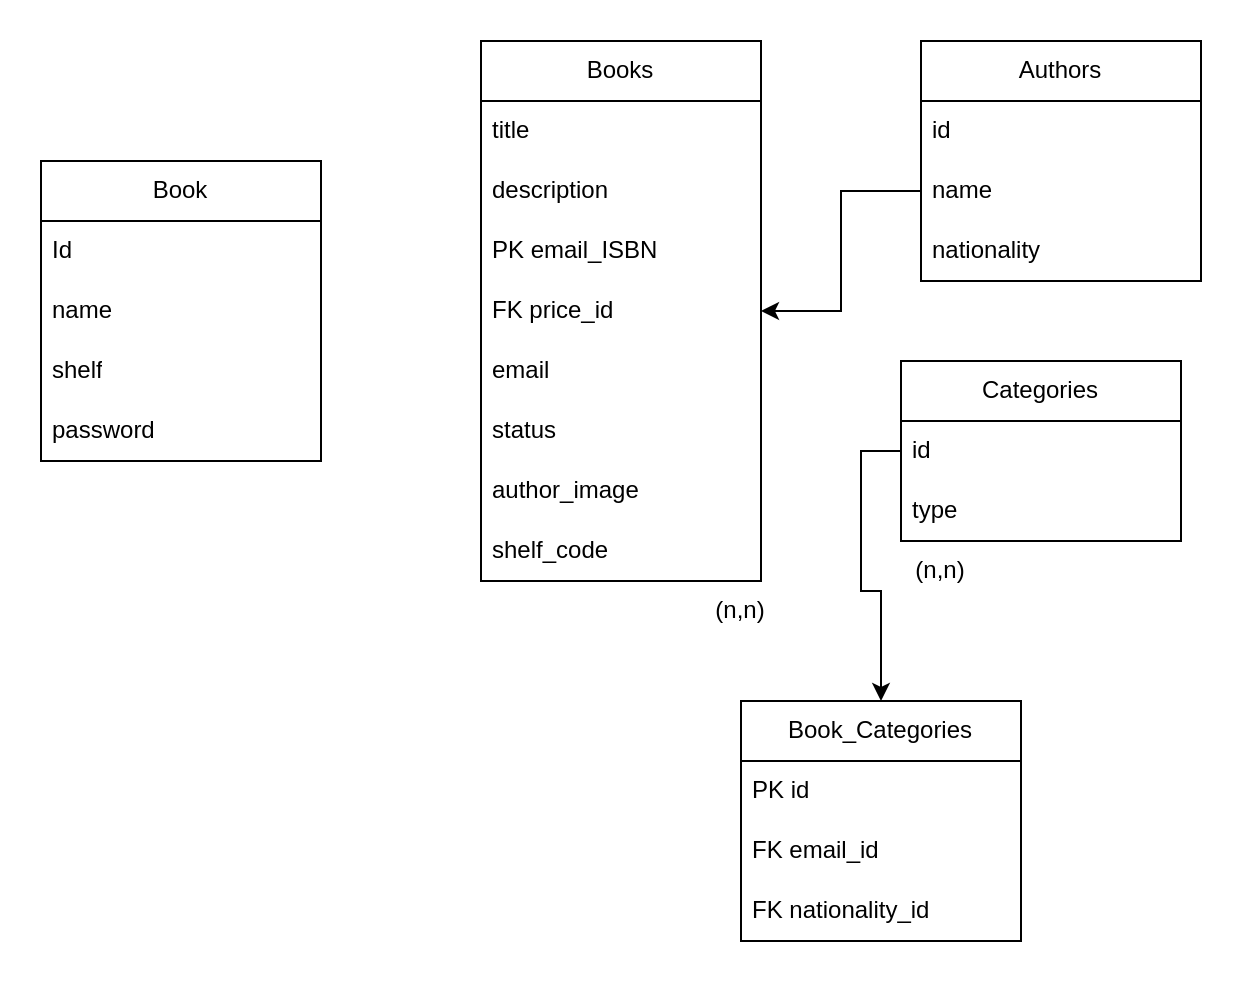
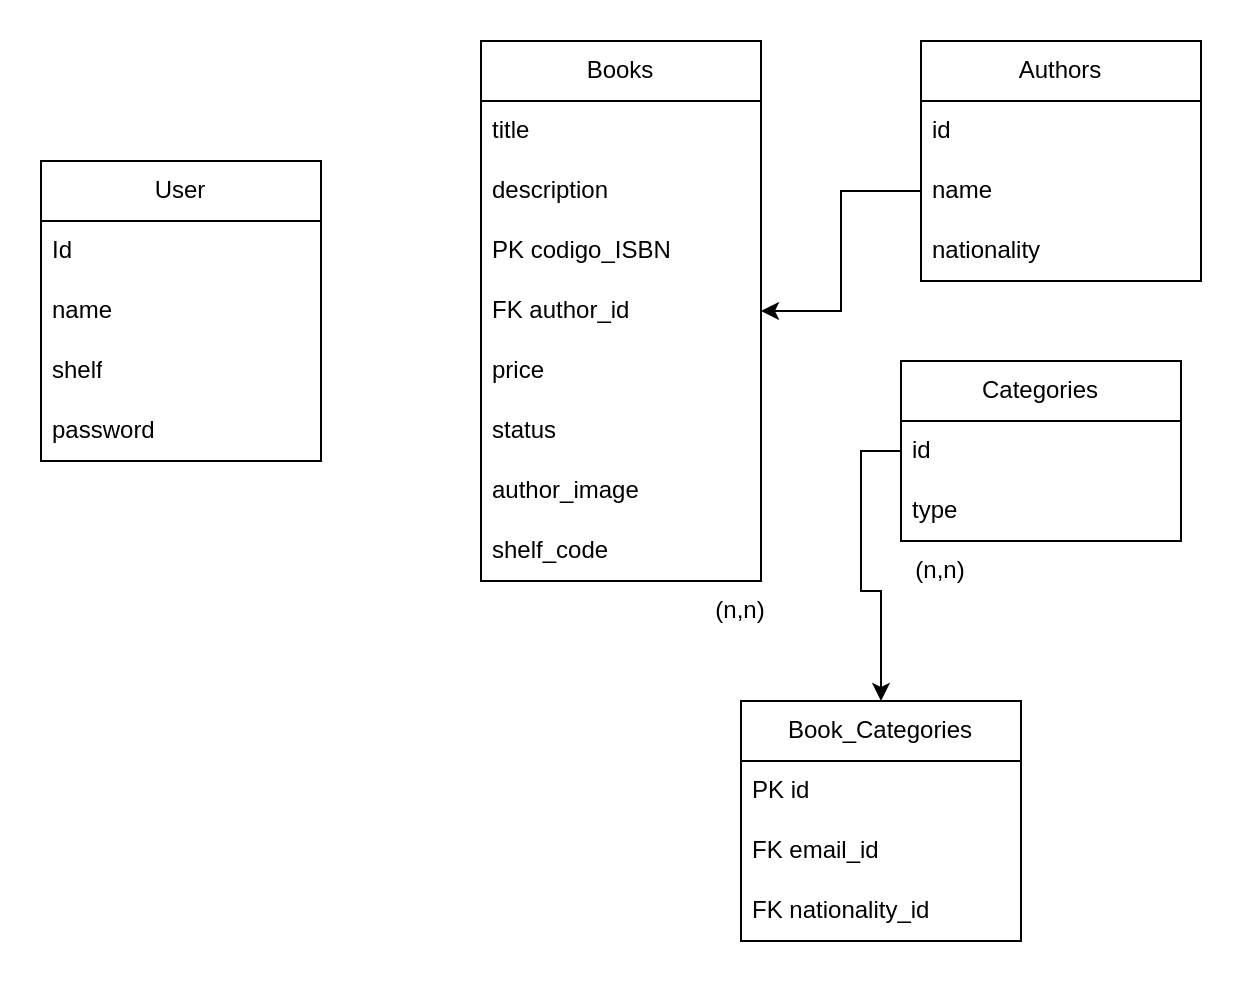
  <mxCell id="0" />
  <mxCell id="1" parent="0" />
  <mxCell id="2" value="Books" style="swimlane;fontStyle=0;childLayout=stackLayout;horizontal=1;startSize=30;horizontalStack=0;resizeParent=1;resizeParentMax=0;resizeLast=0;collapsible=1;marginBottom=0;whiteSpace=wrap;html=1;" vertex="1" parent="1"><mxGeometry x="240" y="20" width="140" height="270" as="geometry" /></mxCell>
  <mxCell id="3" value="title" style="text;strokeColor=none;fillColor=none;align=left;verticalAlign=middle;spacingLeft=4;spacingRight=4;overflow=hidden;points=[[0,0.5],[1,0.5]];portConstraint=eastwest;rotatable=0;whiteSpace=wrap;html=1;" vertex="1" parent="2"><mxGeometry y="30" width="140" height="30" as="geometry" /></mxCell>
  <mxCell id="4" value="description" style="text;strokeColor=none;fillColor=none;align=left;verticalAlign=middle;spacingLeft=4;spacingRight=4;overflow=hidden;points=[[0,0.5],[1,0.5]];portConstraint=eastwest;rotatable=0;whiteSpace=wrap;html=1;" vertex="1" parent="2"><mxGeometry y="60" width="140" height="30" as="geometry" /></mxCell>
- <mxCell id="5" value="PK email_ISBN" style="text;strokeColor=none;fillColor=none;align=left;verticalAlign=middle;spacingLeft=4;spacingRight=4;overflow=hidden;points=[[0,0.5],[1,0.5]];portConstraint=eastwest;rotatable=0;whiteSpace=wrap;html=1;" vertex="1" parent="2"><mxGeometry y="90" width="140" height="30" as="geometry" /></mxCell>
- <mxCell id="6" value="FK price_id" style="text;strokeColor=none;fillColor=none;align=left;verticalAlign=middle;spacingLeft=4;spacingRight=4;overflow=hidden;points=[[0,0.5],[1,0.5]];portConstraint=eastwest;rotatable=0;whiteSpace=wrap;html=1;" vertex="1" parent="2"><mxGeometry y="120" width="140" height="30" as="geometry" /></mxCell>
- <mxCell id="7" value="email" style="text;strokeColor=none;fillColor=none;align=left;verticalAlign=middle;spacingLeft=4;spacingRight=4;overflow=hidden;points=[[0,0.5],[1,0.5]];portConstraint=eastwest;rotatable=0;whiteSpace=wrap;html=1;" vertex="1" parent="2"><mxGeometry y="150" width="140" height="30" as="geometry" /></mxCell>
+ <mxCell id="5" value="PK codigo_ISBN" style="text;strokeColor=none;fillColor=none;align=left;verticalAlign=middle;spacingLeft=4;spacingRight=4;overflow=hidden;points=[[0,0.5],[1,0.5]];portConstraint=eastwest;rotatable=0;whiteSpace=wrap;html=1;" vertex="1" parent="2"><mxGeometry y="90" width="140" height="30" as="geometry" /></mxCell>
+ <mxCell id="6" value="FK author_id" style="text;strokeColor=none;fillColor=none;align=left;verticalAlign=middle;spacingLeft=4;spacingRight=4;overflow=hidden;points=[[0,0.5],[1,0.5]];portConstraint=eastwest;rotatable=0;whiteSpace=wrap;html=1;" vertex="1" parent="2"><mxGeometry y="120" width="140" height="30" as="geometry" /></mxCell>
+ <mxCell id="7" value="price" style="text;strokeColor=none;fillColor=none;align=left;verticalAlign=middle;spacingLeft=4;spacingRight=4;overflow=hidden;points=[[0,0.5],[1,0.5]];portConstraint=eastwest;rotatable=0;whiteSpace=wrap;html=1;" vertex="1" parent="2"><mxGeometry y="150" width="140" height="30" as="geometry" /></mxCell>
  <mxCell id="8" value="status" style="text;strokeColor=none;fillColor=none;align=left;verticalAlign=middle;spacingLeft=4;spacingRight=4;overflow=hidden;points=[[0,0.5],[1,0.5]];portConstraint=eastwest;rotatable=0;whiteSpace=wrap;html=1;" vertex="1" parent="2"><mxGeometry y="180" width="140" height="30" as="geometry" /></mxCell>
  <mxCell id="9" value="author_image" style="text;strokeColor=none;fillColor=none;align=left;verticalAlign=middle;spacingLeft=4;spacingRight=4;overflow=hidden;points=[[0,0.5],[1,0.5]];portConstraint=eastwest;rotatable=0;whiteSpace=wrap;html=1;" vertex="1" parent="2"><mxGeometry y="210" width="140" height="30" as="geometry" /></mxCell>
  <mxCell id="10" value="shelf_code" style="text;strokeColor=none;fillColor=none;align=left;verticalAlign=middle;spacingLeft=4;spacingRight=4;overflow=hidden;points=[[0,0.5],[1,0.5]];portConstraint=eastwest;rotatable=0;whiteSpace=wrap;html=1;" vertex="1" parent="2"><mxGeometry y="240" width="140" height="30" as="geometry" /></mxCell>
  <mxCell id="11" value="Authors" style="swimlane;fontStyle=0;childLayout=stackLayout;horizontal=1;startSize=30;horizontalStack=0;resizeParent=1;resizeParentMax=0;resizeLast=0;collapsible=1;marginBottom=0;whiteSpace=wrap;html=1;" vertex="1" parent="1"><mxGeometry x="460" y="20" width="140" height="120" as="geometry" /></mxCell>
  <mxCell id="12" value="id" style="text;strokeColor=none;fillColor=none;align=left;verticalAlign=middle;spacingLeft=4;spacingRight=4;overflow=hidden;points=[[0,0.5],[1,0.5]];portConstraint=eastwest;rotatable=0;whiteSpace=wrap;html=1;" vertex="1" parent="11"><mxGeometry y="30" width="140" height="30" as="geometry" /></mxCell>
  <mxCell id="13" value="name" style="text;strokeColor=none;fillColor=none;align=left;verticalAlign=middle;spacingLeft=4;spacingRight=4;overflow=hidden;points=[[0,0.5],[1,0.5]];portConstraint=eastwest;rotatable=0;whiteSpace=wrap;html=1;" vertex="1" parent="11"><mxGeometry y="60" width="140" height="30" as="geometry" /></mxCell>
  <mxCell id="14" value="nationality" style="text;strokeColor=none;fillColor=none;align=left;verticalAlign=middle;spacingLeft=4;spacingRight=4;overflow=hidden;points=[[0,0.5],[1,0.5]];portConstraint=eastwest;rotatable=0;whiteSpace=wrap;html=1;" vertex="1" parent="11"><mxGeometry y="90" width="140" height="30" as="geometry" /></mxCell>
  <mxCell id="15" value="Categories" style="swimlane;fontStyle=0;childLayout=stackLayout;horizontal=1;startSize=30;horizontalStack=0;resizeParent=1;resizeParentMax=0;resizeLast=0;collapsible=1;marginBottom=0;whiteSpace=wrap;html=1;" vertex="1" parent="1"><mxGeometry x="450" y="180" width="140" height="90" as="geometry" /></mxCell>
  <mxCell id="16" value="id" style="text;strokeColor=none;fillColor=none;align=left;verticalAlign=middle;spacingLeft=4;spacingRight=4;overflow=hidden;points=[[0,0.5],[1,0.5]];portConstraint=eastwest;rotatable=0;whiteSpace=wrap;html=1;" vertex="1" parent="15"><mxGeometry y="30" width="140" height="30" as="geometry" /></mxCell>
  <mxCell id="17" value="type" style="text;strokeColor=none;fillColor=none;align=left;verticalAlign=middle;spacingLeft=4;spacingRight=4;overflow=hidden;points=[[0,0.5],[1,0.5]];portConstraint=eastwest;rotatable=0;whiteSpace=wrap;html=1;" vertex="1" parent="15"><mxGeometry y="60" width="140" height="30" as="geometry" /></mxCell>
  <mxCell id="18" value="Book_Categories" style="swimlane;fontStyle=0;childLayout=stackLayout;horizontal=1;startSize=30;horizontalStack=0;resizeParent=1;resizeParentMax=0;resizeLast=0;collapsible=1;marginBottom=0;whiteSpace=wrap;html=1;" vertex="1" parent="1"><mxGeometry x="370" y="350" width="140" height="120" as="geometry" /></mxCell>
  <mxCell id="19" value="PK id" style="text;strokeColor=none;fillColor=none;align=left;verticalAlign=middle;spacingLeft=4;spacingRight=4;overflow=hidden;points=[[0,0.5],[1,0.5]];portConstraint=eastwest;rotatable=0;whiteSpace=wrap;html=1;" vertex="1" parent="18"><mxGeometry y="30" width="140" height="30" as="geometry" /></mxCell>
  <mxCell id="20" value="FK email_id" style="text;strokeColor=none;fillColor=none;align=left;verticalAlign=middle;spacingLeft=4;spacingRight=4;overflow=hidden;points=[[0,0.5],[1,0.5]];portConstraint=eastwest;rotatable=0;whiteSpace=wrap;html=1;" vertex="1" parent="18"><mxGeometry y="60" width="140" height="30" as="geometry" /></mxCell>
  <mxCell id="21" value="FK nationality_id" style="text;strokeColor=none;fillColor=none;align=left;verticalAlign=middle;spacingLeft=4;spacingRight=4;overflow=hidden;points=[[0,0.5],[1,0.5]];portConstraint=eastwest;rotatable=0;whiteSpace=wrap;html=1;" vertex="1" parent="18"><mxGeometry y="90" width="140" height="30" as="geometry" /></mxCell>
  <mxCell id="22" style="edgeStyle=orthogonalEdgeStyle;rounded=0;orthogonalLoop=1;jettySize=auto;html=1;exitX=0;exitY=0.5;exitDx=0;exitDy=0;entryX=1;entryY=0.5;entryDx=0;entryDy=0;" edge="1" parent="1" source="13" target="6"><mxGeometry relative="1" as="geometry" /></mxCell>
  <mxCell id="23" style="edgeStyle=orthogonalEdgeStyle;rounded=0;orthogonalLoop=1;jettySize=auto;html=1;exitX=0;exitY=0.5;exitDx=0;exitDy=0;" edge="1" parent="1" source="16" target="18"><mxGeometry relative="1" as="geometry" /></mxCell>
  <mxCell id="24" value="(n,n)" style="text;html=1;align=center;verticalAlign=middle;whiteSpace=wrap;rounded=0;" vertex="1" parent="1"><mxGeometry x="340" y="290" width="60" height="30" as="geometry" /></mxCell>
  <mxCell id="25" value="(n,n)" style="text;html=1;align=center;verticalAlign=middle;whiteSpace=wrap;rounded=0;" vertex="1" parent="1"><mxGeometry x="440" y="270" width="60" height="30" as="geometry" /></mxCell>
- <mxCell id="26" value="Book" style="swimlane;fontStyle=0;childLayout=stackLayout;horizontal=1;startSize=30;horizontalStack=0;resizeParent=1;resizeParentMax=0;resizeLast=0;collapsible=1;marginBottom=0;whiteSpace=wrap;html=1;" vertex="1" parent="1"><mxGeometry x="20" y="80" width="140" height="150" as="geometry" /></mxCell>
+ <mxCell id="26" value="User" style="swimlane;fontStyle=0;childLayout=stackLayout;horizontal=1;startSize=30;horizontalStack=0;resizeParent=1;resizeParentMax=0;resizeLast=0;collapsible=1;marginBottom=0;whiteSpace=wrap;html=1;" vertex="1" parent="1"><mxGeometry x="20" y="80" width="140" height="150" as="geometry" /></mxCell>
  <mxCell id="27" value="Id" style="text;strokeColor=none;fillColor=none;align=left;verticalAlign=middle;spacingLeft=4;spacingRight=4;overflow=hidden;points=[[0,0.5],[1,0.5]];portConstraint=eastwest;rotatable=0;whiteSpace=wrap;html=1;" vertex="1" parent="26"><mxGeometry y="30" width="140" height="30" as="geometry" /></mxCell>
  <mxCell id="28" value="name" style="text;strokeColor=none;fillColor=none;align=left;verticalAlign=middle;spacingLeft=4;spacingRight=4;overflow=hidden;points=[[0,0.5],[1,0.5]];portConstraint=eastwest;rotatable=0;whiteSpace=wrap;html=1;" vertex="1" parent="26"><mxGeometry y="60" width="140" height="30" as="geometry" /></mxCell>
  <mxCell id="29" value="shelf" style="text;strokeColor=none;fillColor=none;align=left;verticalAlign=middle;spacingLeft=4;spacingRight=4;overflow=hidden;points=[[0,0.5],[1,0.5]];portConstraint=eastwest;rotatable=0;whiteSpace=wrap;html=1;" vertex="1" parent="26"><mxGeometry y="90" width="140" height="30" as="geometry" /></mxCell>
  <mxCell id="30" value="password" style="text;strokeColor=none;fillColor=none;align=left;verticalAlign=middle;spacingLeft=4;spacingRight=4;overflow=hidden;points=[[0,0.5],[1,0.5]];portConstraint=eastwest;rotatable=0;whiteSpace=wrap;html=1;" vertex="1" parent="26"><mxGeometry y="120" width="140" height="30" as="geometry" /></mxCell>
